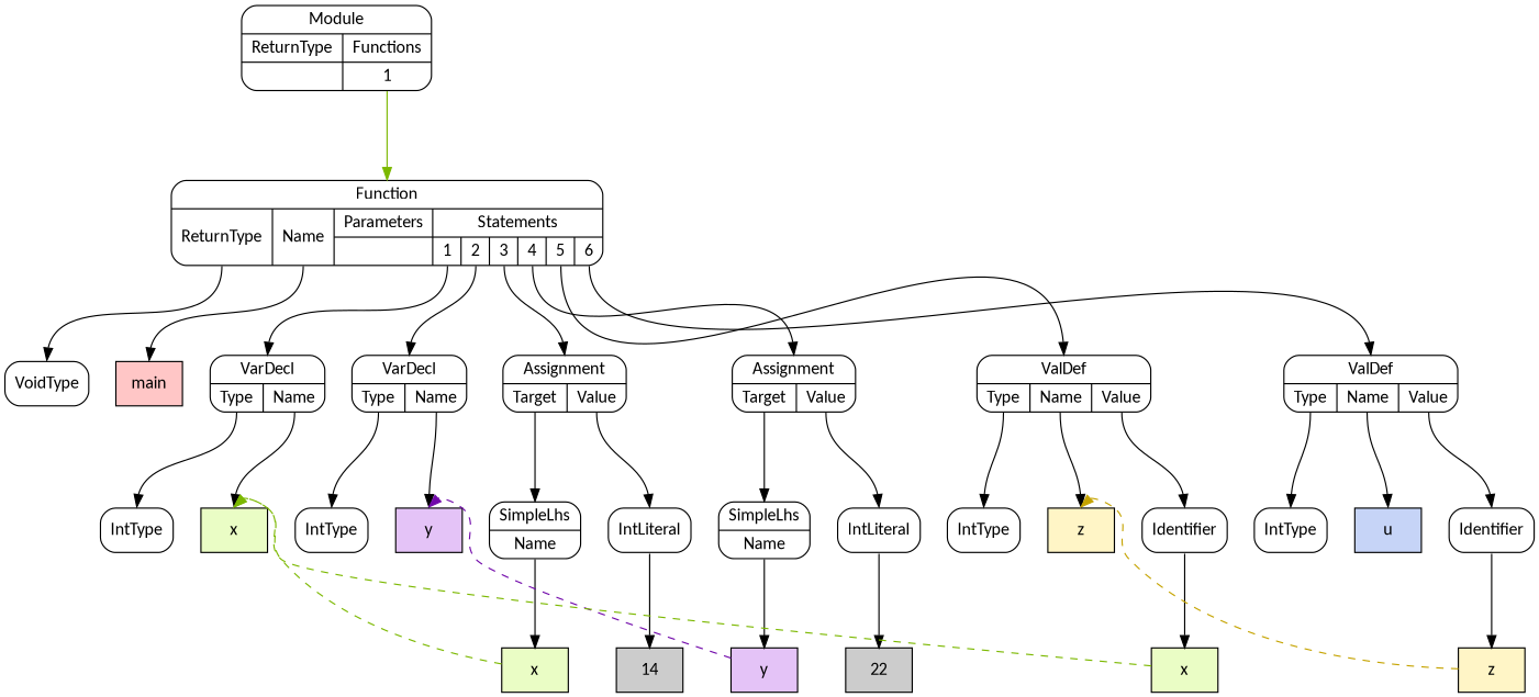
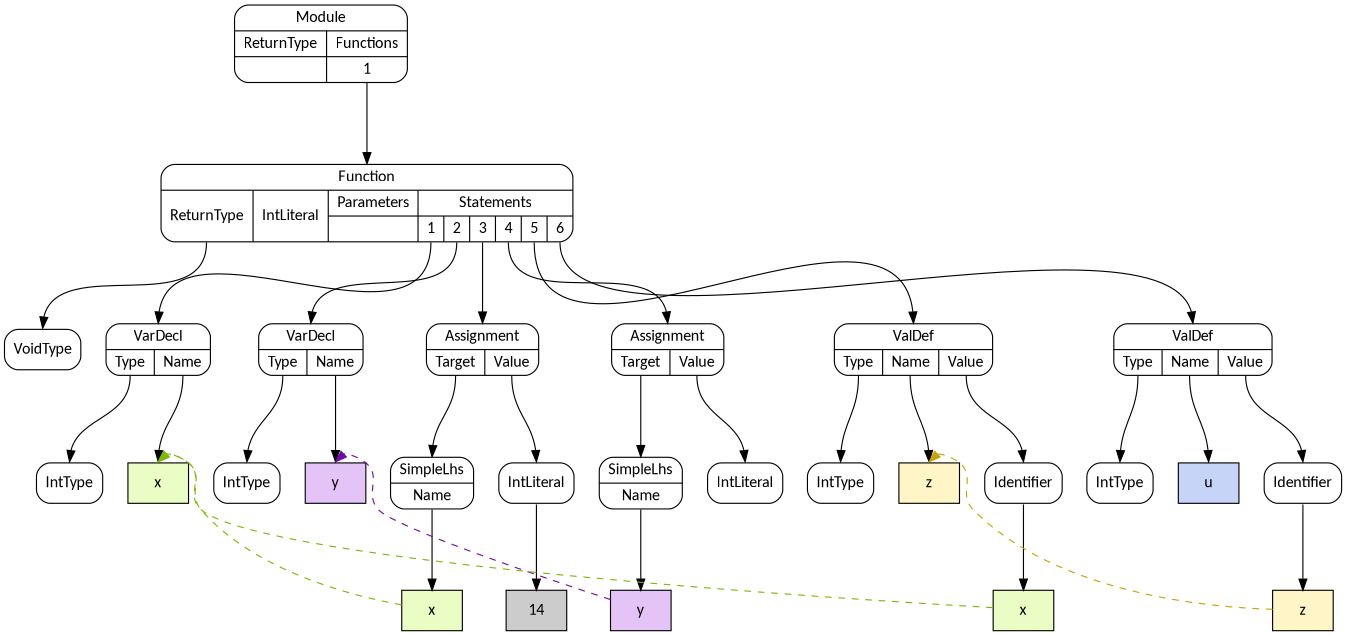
  digraph {
    nodesep=0.3
    ordering=out
    ranksep=1
    node [fillcolor=white fontname=Calibri shape=Mrecord style=filled]
    edge [headport=n tailport="p0:s"]
    n1 [label=VoidType]
-   n2 [fillcolor="#FFC6C6" label=main shape=box]
    n3 [label=IntType]
    n4 [fillcolor="#EAFDC5" label=x shape=box]
    n5 [label="{VarDecl|{<p0>Type|<p1>Name}}"]
    n6 [label=IntType]
    n7 [fillcolor="#E4C3F7" label=y shape=box]
    n8 [label="{VarDecl|{<p0>Type|<p1>Name}}"]
    n9 [fillcolor="#EAFDC5" label=x shape=box]
    n10 [label="{SimpleLhs|{<p0>Name}}"]
    n11 [fillcolor="#cccccc" label=14 shape=box]
    n12 [label=IntLiteral]
    n13 [label="{Assignment|{<p0>Target|<p1>Value}}"]
    n14 [fillcolor="#E4C3F7" label=y shape=box]
    n15 [label="{SimpleLhs|{<p0>Name}}"]
-   n16 [fillcolor="#cccccc" label=22 shape=box]
    n17 [label=IntLiteral]
    n18 [label="{Assignment|{<p0>Target|<p1>Value}}"]
    n19 [label=IntType]
    n20 [fillcolor="#FFF5C6" label=z shape=box]
    n21 [fillcolor="#EAFDC5" label=x shape=box]
    n22 [label=Identifier]
    n23 [label="{ValDef|{<p0>Type|<p1>Name|<p2>Value}}"]
    n24 [label=IntType]
    n25 [fillcolor="#C6D4F7" label=u shape=box]
    n26 [fillcolor="#FFF5C6" label=z shape=box]
    n27 [label=Identifier]
    n28 [label="{ValDef|{<p0>Type|<p1>Name|<p2>Value}}"]
-   n29 [label="{Function|{<p0>ReturnType|<p1>Name|{Parameters|{}}|{Statements|{<p3_0>1|<p3_1>2|<p3_2>3|<p3_3>4|<p3_4>5|<p3_5>6}}}}"]
+   n29 [label="{Function|{<p0>ReturnType|<p1>IntLiteral|{Parameters|{}}|{Statements|{<p3_0>1|<p3_1>2|<p3_2>3|<p3_3>4|<p3_4>5|<p3_5>6}}}}"]
    n30 [label="{Module|{{ReturnType|{}}|{Functions|{<p1_0>1}}}}"]
    n5 -> n3
    n5 -> n4 [tailport="p1:s"]
    n8 -> n6
    n8 -> n7 [tailport="p1:s"]
    n9 -> n4 [color="#7BB800" constraint=false style=dashed]
    n10 -> n9
    n12 -> n11 [tailport=s]
    n13 -> n10
    n13 -> n12 [tailport="p1:s"]
    n14 -> n7 [color="#7109AA" constraint=false style=dashed]
    n15 -> n14
-   n17 -> n16 [tailport=s]
    n18 -> n15
    n18 -> n17 [tailport="p1:s"]
    n21 -> n4 [color="#7BB800" constraint=false style=dashed]
    n22 -> n21 [tailport=s]
    n23 -> n19
    n23 -> n20 [tailport="p1:s"]
    n23 -> n22 [tailport="p2:s"]
    n26 -> n20 [color="#C5A300" constraint=false style=dashed]
    n27 -> n26 [tailport=s]
    n28 -> n24
    n28 -> n25 [tailport="p1:s"]
    n28 -> n27 [tailport="p2:s"]
    n29 -> n1
-   n29 -> n2 [tailport="p1:s"]
    n29 -> n5 [tailport="p3_0:s"]
    n29 -> n8 [tailport="p3_1:s"]
    n29 -> n13 [tailport="p3_2:s"]
    n29 -> n18 [tailport="p3_3:s"]
    n29 -> n23 [tailport="p3_4:s"]
    n29 -> n28 [tailport="p3_5:s"]
-   n30 -> n29 [tailport="p1_0:s" color="#7BB800"]
+   n30 -> n29 [tailport="p1_0:s"]
  }
